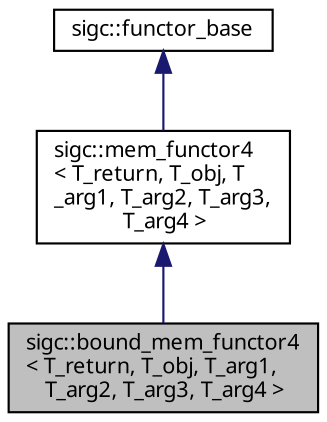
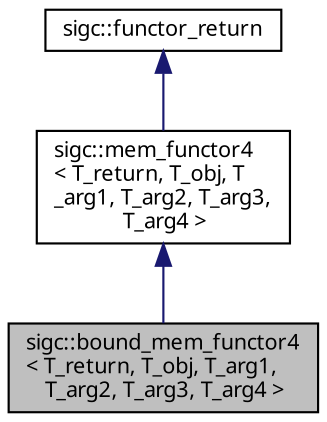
  digraph {
    node [color=black fillcolor=white fontname=Sans fontsize=10 shape=record style=filled]
    edge [color=midnightblue dir=back fontname=Sans fontsize=10 labelfontname=Sans labelfontsize=10 style=solid]
    n1 [fillcolor=grey75 fontcolor=black height=0.2 label="sigc::bound_mem_functor4\l\< T_return, T_obj, T_arg1,\l T_arg2, T_arg3, T_arg4 \>" width=0.4]
    n2 [height=0.2 label="sigc::mem_functor4\l\< T_return, T_obj, T\l_arg1, T_arg2, T_arg3,\l T_arg4 \>" width=0.4]
-   n3 [height=0.2 label="sigc::functor_base" width=0.4]
+   n3 [height=0.2 label="sigc::functor_return" width=0.4]
    n2 -> n1
    n3 -> n2
  }
